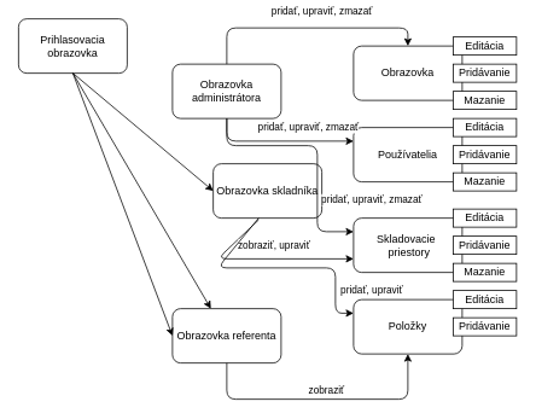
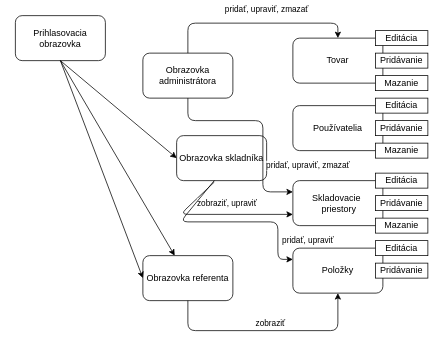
  <mxCell id="0" />
  <mxCell id="1" parent="0" />
  <mxCell id="2" value="Prihlasovacia obrazovka" style="rounded=1;whiteSpace=wrap;html=1;" parent="1" vertex="1"><mxGeometry x="20" y="20" width="120" height="60" as="geometry" /></mxCell>
  <mxCell id="3" value="Obrazovka administrátora" style="rounded=1;whiteSpace=wrap;html=1;" parent="1" vertex="1"><mxGeometry x="190" y="70" width="120" height="60" as="geometry" /></mxCell>
  <mxCell id="4" value="Obrazovka skladníka" style="rounded=1;whiteSpace=wrap;html=1;" parent="1" vertex="1"><mxGeometry x="235" y="180" width="120" height="60" as="geometry" /></mxCell>
  <mxCell id="5" value="Obrazovka referenta" style="rounded=1;whiteSpace=wrap;html=1;" parent="1" vertex="1"><mxGeometry x="190" y="340" width="120" height="60" as="geometry" /></mxCell>
  <mxCell id="6" value="" style="endArrow=classic;html=1;exitX=0.5;exitY=1;exitDx=0;exitDy=0;" parent="1" source="2" target="5" edge="1"><mxGeometry width="50" height="50" relative="1" as="geometry"><mxPoint x="70" y="170" as="sourcePoint" /><mxPoint x="120" y="120" as="targetPoint" /></mxGeometry></mxCell>
  <mxCell id="7" value="" style="endArrow=classic;html=1;entryX=0;entryY=0.5;entryDx=0;entryDy=0;" parent="1" target="4" edge="1"><mxGeometry width="50" height="50" relative="1" as="geometry"><mxPoint x="80" y="80" as="sourcePoint" /><mxPoint x="200" y="130" as="targetPoint" /></mxGeometry></mxCell>
  <mxCell id="8" value="" style="endArrow=classic;html=1;entryX=0;entryY=0.5;entryDx=0;entryDy=0;" parent="1" target="5" edge="1"><mxGeometry width="50" height="50" relative="1" as="geometry"><mxPoint x="80" y="80" as="sourcePoint" /><mxPoint x="210" y="140" as="targetPoint" /></mxGeometry></mxCell>
- <mxCell id="9" value="Obrazovka" style="rounded=1;whiteSpace=wrap;html=1;" parent="1" vertex="1"><mxGeometry x="390" y="50" width="120" height="60" as="geometry" /></mxCell>
+ <mxCell id="9" value="Tovar" style="rounded=1;whiteSpace=wrap;html=1;" parent="1" vertex="1"><mxGeometry x="390" y="50" width="120" height="60" as="geometry" /></mxCell>
  <mxCell id="10" value="Používatelia" style="rounded=1;whiteSpace=wrap;html=1;" parent="1" vertex="1"><mxGeometry x="390" y="140" width="120" height="60" as="geometry" /></mxCell>
  <mxCell id="11" value="Skladovacie&amp;nbsp; &amp;nbsp;priestory" style="rounded=1;whiteSpace=wrap;html=1;" parent="1" vertex="1"><mxGeometry x="390" y="240" width="120" height="60" as="geometry" /></mxCell>
  <mxCell id="12" value="Položky" style="rounded=1;whiteSpace=wrap;html=1;" parent="1" vertex="1"><mxGeometry x="390" y="330" width="120" height="60" as="geometry" /></mxCell>
  <mxCell id="13" value="Editácia" style="rounded=0;whiteSpace=wrap;html=1;" parent="1" vertex="1"><mxGeometry x="500" y="40" width="70" height="20" as="geometry" /></mxCell>
  <mxCell id="14" value="Pridávanie" style="rounded=0;whiteSpace=wrap;html=1;" parent="1" vertex="1"><mxGeometry x="500" y="70" width="70" height="20" as="geometry" /></mxCell>
  <mxCell id="15" value="Mazanie" style="rounded=0;whiteSpace=wrap;html=1;" parent="1" vertex="1"><mxGeometry x="500" y="100" width="70" height="20" as="geometry" /></mxCell>
  <mxCell id="16" value="Editácia" style="rounded=0;whiteSpace=wrap;html=1;" parent="1" vertex="1"><mxGeometry x="500" y="130" width="70" height="20" as="geometry" /></mxCell>
  <mxCell id="17" value="Pridávanie" style="rounded=0;whiteSpace=wrap;html=1;" parent="1" vertex="1"><mxGeometry x="500" y="160" width="70" height="20" as="geometry" /></mxCell>
  <mxCell id="18" value="Mazanie" style="rounded=0;whiteSpace=wrap;html=1;" parent="1" vertex="1"><mxGeometry x="500" y="190" width="70" height="20" as="geometry" /></mxCell>
  <mxCell id="19" value="Editácia" style="rounded=0;whiteSpace=wrap;html=1;" parent="1" vertex="1"><mxGeometry x="500" y="230" width="70" height="20" as="geometry" /></mxCell>
  <mxCell id="20" value="Pridávanie" style="rounded=0;whiteSpace=wrap;html=1;" parent="1" vertex="1"><mxGeometry x="500" y="260" width="70" height="20" as="geometry" /></mxCell>
  <mxCell id="21" value="Mazanie" style="rounded=0;whiteSpace=wrap;html=1;" parent="1" vertex="1"><mxGeometry x="500" y="290" width="70" height="20" as="geometry" /></mxCell>
  <mxCell id="22" value="Pridávanie" style="rounded=0;whiteSpace=wrap;html=1;" parent="1" vertex="1"><mxGeometry x="500" y="350" width="70" height="20" as="geometry" /></mxCell>
  <mxCell id="23" value="pridať, upraviť, zmazať" style="endArrow=classic;html=1;entryX=0.5;entryY=0;entryDx=0;entryDy=0;exitX=0.5;exitY=0;exitDx=0;exitDy=0;" parent="1" source="3" target="9" edge="1"><mxGeometry x="0.118" y="19" width="50" height="50" relative="1" as="geometry"><mxPoint x="280" y="60" as="sourcePoint" /><mxPoint x="390" y="80" as="targetPoint" /><Array as="points"><mxPoint x="250" y="30" /><mxPoint x="450" y="30" /></Array><mxPoint as="offset" /></mxGeometry></mxCell>
- <mxCell id="24" value="pridať, upraviť, zmazať" style="endArrow=classic;html=1;entryX=0;entryY=0.25;entryDx=0;entryDy=0;exitX=0.5;exitY=1;exitDx=0;exitDy=0;" parent="1" source="3" target="10" edge="1"><mxGeometry x="0.394" y="15" width="50" height="50" relative="1" as="geometry"><mxPoint x="320" y="110" as="sourcePoint" /><mxPoint x="400" y="90" as="targetPoint" /><mxPoint as="offset" /><Array as="points"><mxPoint x="250" y="155" /></Array></mxGeometry></mxCell>
  <mxCell id="25" value="pridať, upraviť, zmazať" style="endArrow=classic;html=1;entryX=0;entryY=0.25;entryDx=0;entryDy=0;" parent="1" target="11" edge="1"><mxGeometry x="1" y="40" width="50" height="50" relative="1" as="geometry"><mxPoint x="250" y="130" as="sourcePoint" /><mxPoint x="400" y="165" as="targetPoint" /><mxPoint x="20" y="5" as="offset" /><Array as="points"><mxPoint x="250" y="160" /><mxPoint x="350" y="160" /><mxPoint x="350" y="255" /></Array></mxGeometry></mxCell>
  <mxCell id="26" value="zobraziť, upraviť" style="endArrow=classic;html=1;entryX=0;entryY=0.75;entryDx=0;entryDy=0;exitX=0.419;exitY=1.031;exitDx=0;exitDy=0;exitPerimeter=0;" parent="1" source="4" target="11" edge="1"><mxGeometry x="0.172" y="15" width="50" height="50" relative="1" as="geometry"><mxPoint x="240" y="270" as="sourcePoint" /><mxPoint x="290" y="220" as="targetPoint" /><Array as="points"><mxPoint x="240" y="285" /></Array><mxPoint as="offset" /></mxGeometry></mxCell>
  <mxCell id="27" value="pridať, upraviť" style="endArrow=classic;html=1;entryX=0;entryY=0.25;entryDx=0;entryDy=0;exitX=0.419;exitY=0.997;exitDx=0;exitDy=0;exitPerimeter=0;" parent="1" source="4" target="12" edge="1"><mxGeometry x="1" y="32" width="50" height="50" relative="1" as="geometry"><mxPoint x="250.28" y="251.86" as="sourcePoint" /><mxPoint x="400" y="295" as="targetPoint" /><Array as="points"><mxPoint x="240" y="295" /><mxPoint x="370" y="295" /><mxPoint x="370" y="345" /></Array><mxPoint x="20" y="7" as="offset" /></mxGeometry></mxCell>
  <mxCell id="28" value="zobraziť" style="endArrow=classic;html=1;entryX=0.5;entryY=1;entryDx=0;entryDy=0;" parent="1" target="12" edge="1"><mxGeometry x="0.035" y="10" width="50" height="50" relative="1" as="geometry"><mxPoint x="250" y="400" as="sourcePoint" /><mxPoint x="400" y="485" as="targetPoint" /><Array as="points"><mxPoint x="250" y="440" /><mxPoint x="450" y="440" /></Array><mxPoint as="offset" /></mxGeometry></mxCell>
  <mxCell id="29" value="Editácia" style="rounded=0;whiteSpace=wrap;html=1;" vertex="1" parent="1"><mxGeometry x="500" y="320" width="70" height="20" as="geometry" /></mxCell>
